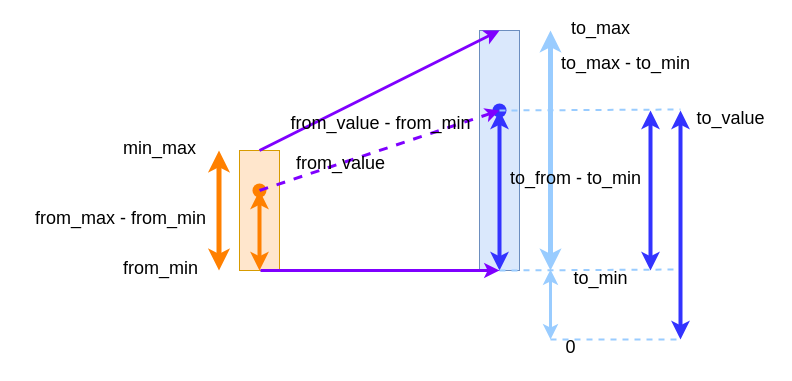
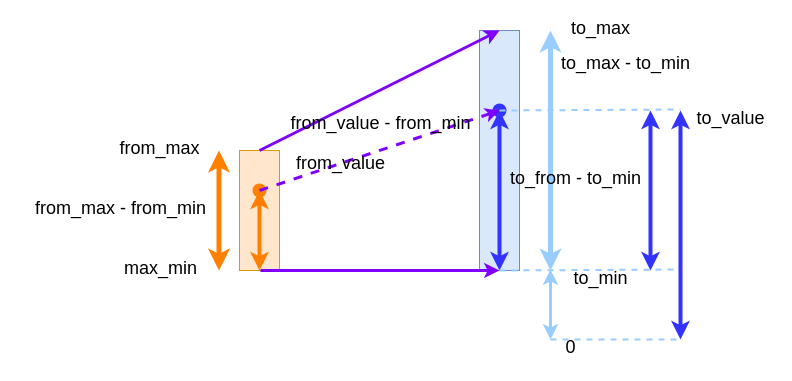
  <mxCell id="0" />
  <mxCell id="1" parent="0" />
  <mxCell id="2" value="" style="whiteSpace=wrap;fillColor=#FFE6CC;gradientDirection=east;strokeColor=#d79b00;html=1;" parent="1" vertex="1"><mxGeometry x="239" y="150" width="40" height="120" as="geometry" /></mxCell>
  <mxCell id="3" value="" style="whiteSpace=wrap;fillColor=#dae8fc;gradientDirection=east;strokeColor=#6c8ebf;html=1;strokeWidth=1;" parent="1" vertex="1"><mxGeometry x="479" y="30" width="40" height="240" as="geometry" /></mxCell>
  <mxCell id="4" value="to_min" style="text;spacingTop=-5;align=center;verticalAlign=middle;fontStyle=0;html=1;fontSize=18;points=[];strokeColor=none;" parent="1" vertex="1"><mxGeometry x="560" y="270" width="80" height="20" as="geometry" /></mxCell>
- <mxCell id="5" value="from_min" style="text;spacingTop=-5;align=center;verticalAlign=middle;fontStyle=0;html=1;fontSize=18;points=[]" parent="1" vertex="1"><mxGeometry x="110" y="260" width="100" height="20" as="geometry" /></mxCell>
- <mxCell id="6" value="min_max" style="text;spacingTop=-5;align=center;verticalAlign=middle;fontStyle=0;html=1;fontSize=18;points=[]" parent="1" vertex="1"><mxGeometry x="109" y="140" width="100" height="20" as="geometry" /></mxCell>
+ <mxCell id="5" value="max_min" style="text;spacingTop=-5;align=center;verticalAlign=middle;fontStyle=0;html=1;fontSize=18;points=[]" parent="1" vertex="1"><mxGeometry x="110" y="260" width="100" height="20" as="geometry" /></mxCell>
+ <mxCell id="6" value="from_max" style="text;spacingTop=-5;align=center;verticalAlign=middle;fontStyle=0;html=1;fontSize=18;points=[]" parent="1" vertex="1"><mxGeometry x="109" y="140" width="100" height="20" as="geometry" /></mxCell>
  <mxCell id="7" value="to_max" style="text;spacingTop=-5;align=center;verticalAlign=middle;fontStyle=0;html=1;fontSize=18;points=[];strokeColor=none;" parent="1" vertex="1"><mxGeometry x="560" y="20" width="80" height="20" as="geometry" /></mxCell>
  <mxCell id="8" value="" style="endArrow=classic;html=1;rounded=0;entryX=0.5;entryY=1;entryDx=0;entryDy=0;fillColor=#e1d5e7;strokeColor=#7F00FF;strokeWidth=3;" parent="1" target="3" edge="1"><mxGeometry width="50" height="50" relative="1" as="geometry"><mxPoint x="260" y="270" as="sourcePoint" /><mxPoint x="329" y="260" as="targetPoint" /></mxGeometry></mxCell>
  <mxCell id="9" value="" style="endArrow=classic;html=1;rounded=0;exitX=0.5;exitY=0;exitDx=0;exitDy=0;fillColor=#e1d5e7;strokeColor=#7F00FF;strokeWidth=3;entryX=0.5;entryY=0;entryDx=0;entryDy=0;" parent="1" source="2" target="3" edge="1"><mxGeometry width="50" height="50" relative="1" as="geometry"><mxPoint x="549" y="150" as="sourcePoint" /><mxPoint x="420" y="30" as="targetPoint" /></mxGeometry></mxCell>
  <mxCell id="10" value="" style="endArrow=classic;startArrow=classic;html=1;rounded=0;strokeWidth=3;entryX=0.25;entryY=1;entryDx=0;entryDy=0;fillColor=#dae8fc;strokeColor=#99CCFF;" parent="1" edge="1"><mxGeometry width="50" height="50" relative="1" as="geometry"><mxPoint x="550" y="339" as="sourcePoint" /><mxPoint x="550" y="269" as="targetPoint" /></mxGeometry></mxCell>
  <mxCell id="11" value="0" style="text;spacingTop=-5;align=center;verticalAlign=middle;fontStyle=0;html=1;fontSize=18;points=[];strokeColor=none;" parent="1" vertex="1"><mxGeometry x="560" y="339" width="20" height="20" as="geometry" /></mxCell>
  <mxCell id="12" value="" style="endArrow=classic;startArrow=classic;html=1;rounded=0;strokeWidth=5;fillColor=#ffe6cc;strokeColor=#FF8000;" parent="1" edge="1"><mxGeometry width="50" height="50" relative="1" as="geometry"><mxPoint x="218.5" y="270" as="sourcePoint" /><mxPoint x="218.5" y="150" as="targetPoint" /></mxGeometry></mxCell>
- <mxCell id="13" value="from_max - from_min" style="text;spacingTop=-5;align=center;verticalAlign=middle;fontStyle=0;html=1;fontSize=18;points=[]" parent="1" vertex="1"><mxGeometry x="20" y="210" width="200" height="20" as="geometry" /></mxCell>
+ <mxCell id="13" value="from_max - from_min" style="text;spacingTop=-5;align=center;verticalAlign=middle;fontStyle=0;html=1;fontSize=18;points=[]" parent="1" vertex="1"><mxGeometry x="20" y="200" width="200" height="20" as="geometry" /></mxCell>
  <mxCell id="14" value="" style="endArrow=classic;startArrow=classic;html=1;rounded=0;strokeColor=#99CCFF;strokeWidth=5;fillColor=#dae8fc;" parent="1" edge="1"><mxGeometry width="50" height="50" relative="1" as="geometry"><mxPoint x="550" y="270" as="sourcePoint" /><mxPoint x="550" y="30" as="targetPoint" /></mxGeometry></mxCell>
  <mxCell id="15" value="" style="shape=waypoint;sketch=0;fillStyle=solid;size=6;pointerEvents=1;points=[];fillColor=none;resizable=0;rotatable=0;perimeter=centerPerimeter;snapToPoint=1;strokeColor=#FF8000;strokeWidth=5;" parent="1" vertex="1"><mxGeometry x="239" y="170" width="40" height="40" as="geometry" /></mxCell>
  <mxCell id="16" value="" style="shape=waypoint;sketch=0;fillStyle=solid;size=6;pointerEvents=1;points=[];fillColor=none;resizable=0;rotatable=0;perimeter=centerPerimeter;snapToPoint=1;strokeColor=#3333FF;strokeWidth=5;" parent="1" vertex="1"><mxGeometry x="479" y="90" width="40" height="40" as="geometry" /></mxCell>
  <mxCell id="17" value="" style="endArrow=classic;html=1;rounded=0;sourcePerimeterSpacing=5;targetPerimeterSpacing=5;strokeColor=#7F00FF;strokeWidth=3;jumpSize=6;exitX=0.5;exitY=0.45;exitDx=0;exitDy=0;exitPerimeter=0;endSize=5;startSize=5;dashed=1;" parent="1" source="15" target="16" edge="1"><mxGeometry width="50" height="50" relative="1" as="geometry"><mxPoint x="220" y="150" as="sourcePoint" /><mxPoint x="270" y="100" as="targetPoint" /></mxGeometry></mxCell>
  <mxCell id="18" value="" style="endArrow=classic;startArrow=classic;html=1;rounded=0;strokeColor=#FF8000;strokeWidth=4;entryX=0.75;entryY=0.925;entryDx=0;entryDy=0;entryPerimeter=0;exitX=0.5;exitY=1;exitDx=0;exitDy=0;" parent="1" source="2" target="15" edge="1"><mxGeometry width="50" height="50" relative="1" as="geometry"><mxPoint x="490" y="339" as="sourcePoint" /><mxPoint x="540" y="289" as="targetPoint" /></mxGeometry></mxCell>
  <mxCell id="19" value="from_value" style="text;spacingTop=-5;align=center;verticalAlign=middle;fontStyle=0;html=1;fontSize=18;points=[]" parent="1" vertex="1"><mxGeometry x="290" y="155" width="100" height="20" as="geometry" /></mxCell>
  <mxCell id="20" value="from_value - from_min" style="text;spacingTop=-5;align=center;verticalAlign=middle;fontStyle=0;html=1;fontSize=18;points=[]" parent="1" vertex="1"><mxGeometry x="290" y="115" width="180" height="20" as="geometry" /></mxCell>
  <mxCell id="21" value="" style="endArrow=classic;startArrow=classic;html=1;rounded=0;strokeColor=#3333FF;strokeWidth=4;entryX=0.475;entryY=0.675;entryDx=0;entryDy=0;entryPerimeter=0;exitX=0.5;exitY=1;exitDx=0;exitDy=0;" parent="1" source="3" target="16" edge="1"><mxGeometry width="50" height="50" relative="1" as="geometry"><mxPoint x="800" y="260" as="sourcePoint" /><mxPoint x="850" y="210" as="targetPoint" /></mxGeometry></mxCell>
  <mxCell id="22" value="to_from - to_min" style="text;spacingTop=-5;align=center;verticalAlign=middle;fontStyle=0;html=1;fontSize=18;points=[]" parent="1" vertex="1"><mxGeometry x="500" y="170" width="150" height="20" as="geometry" /></mxCell>
  <mxCell id="23" value="" style="endArrow=classic;startArrow=classic;html=1;rounded=0;strokeColor=#3333FF;strokeWidth=4;entryX=0.475;entryY=0.675;entryDx=0;entryDy=0;entryPerimeter=0;exitX=0.5;exitY=1;exitDx=0;exitDy=0;" parent="1" edge="1"><mxGeometry width="50" height="50" relative="1" as="geometry"><mxPoint x="650" y="270" as="sourcePoint" /><mxPoint x="650" y="110" as="targetPoint" /></mxGeometry></mxCell>
  <mxCell id="24" value="" style="endArrow=none;dashed=1;html=1;strokeWidth=2;rounded=0;exitX=0.5;exitY=1;exitDx=0;exitDy=0;strokeColor=#99CCFF;" parent="1" source="3" edge="1"><mxGeometry width="50" height="50" relative="1" as="geometry"><mxPoint x="490" y="339" as="sourcePoint" /><mxPoint x="680" y="269" as="targetPoint" /></mxGeometry></mxCell>
  <mxCell id="25" value="" style="endArrow=none;dashed=1;html=1;strokeWidth=2;rounded=0;exitX=0.625;exitY=0.525;exitDx=0;exitDy=0;exitPerimeter=0;strokeColor=#99CCFF;" parent="1" source="16" edge="1"><mxGeometry width="50" height="50" relative="1" as="geometry"><mxPoint x="180" y="469" as="sourcePoint" /><mxPoint x="680" y="109" as="targetPoint" /></mxGeometry></mxCell>
  <mxCell id="26" value="to_max - to_min" style="text;spacingTop=-5;align=center;verticalAlign=middle;fontStyle=0;html=1;fontSize=18;points=[]" parent="1" vertex="1"><mxGeometry x="550" y="55" width="150" height="20" as="geometry" /></mxCell>
  <mxCell id="27" value="" style="endArrow=classic;startArrow=classic;html=1;rounded=0;strokeColor=#3333FF;strokeWidth=4;entryX=0.475;entryY=0.675;entryDx=0;entryDy=0;entryPerimeter=0;" parent="1" edge="1"><mxGeometry width="50" height="50" relative="1" as="geometry"><mxPoint x="680" y="339" as="sourcePoint" /><mxPoint x="680" y="110" as="targetPoint" /></mxGeometry></mxCell>
  <mxCell id="28" value="" style="endArrow=none;dashed=1;html=1;strokeWidth=2;rounded=0;strokeColor=#99CCFF;" parent="1" edge="1"><mxGeometry width="50" height="50" relative="1" as="geometry"><mxPoint x="550" y="339" as="sourcePoint" /><mxPoint x="680" y="339" as="targetPoint" /></mxGeometry></mxCell>
  <mxCell id="29" value="to_value" style="text;spacingTop=-5;align=center;verticalAlign=middle;fontStyle=0;html=1;fontSize=18;points=[]" parent="1" vertex="1"><mxGeometry x="690" y="110" width="80" height="20" as="geometry" /></mxCell>
